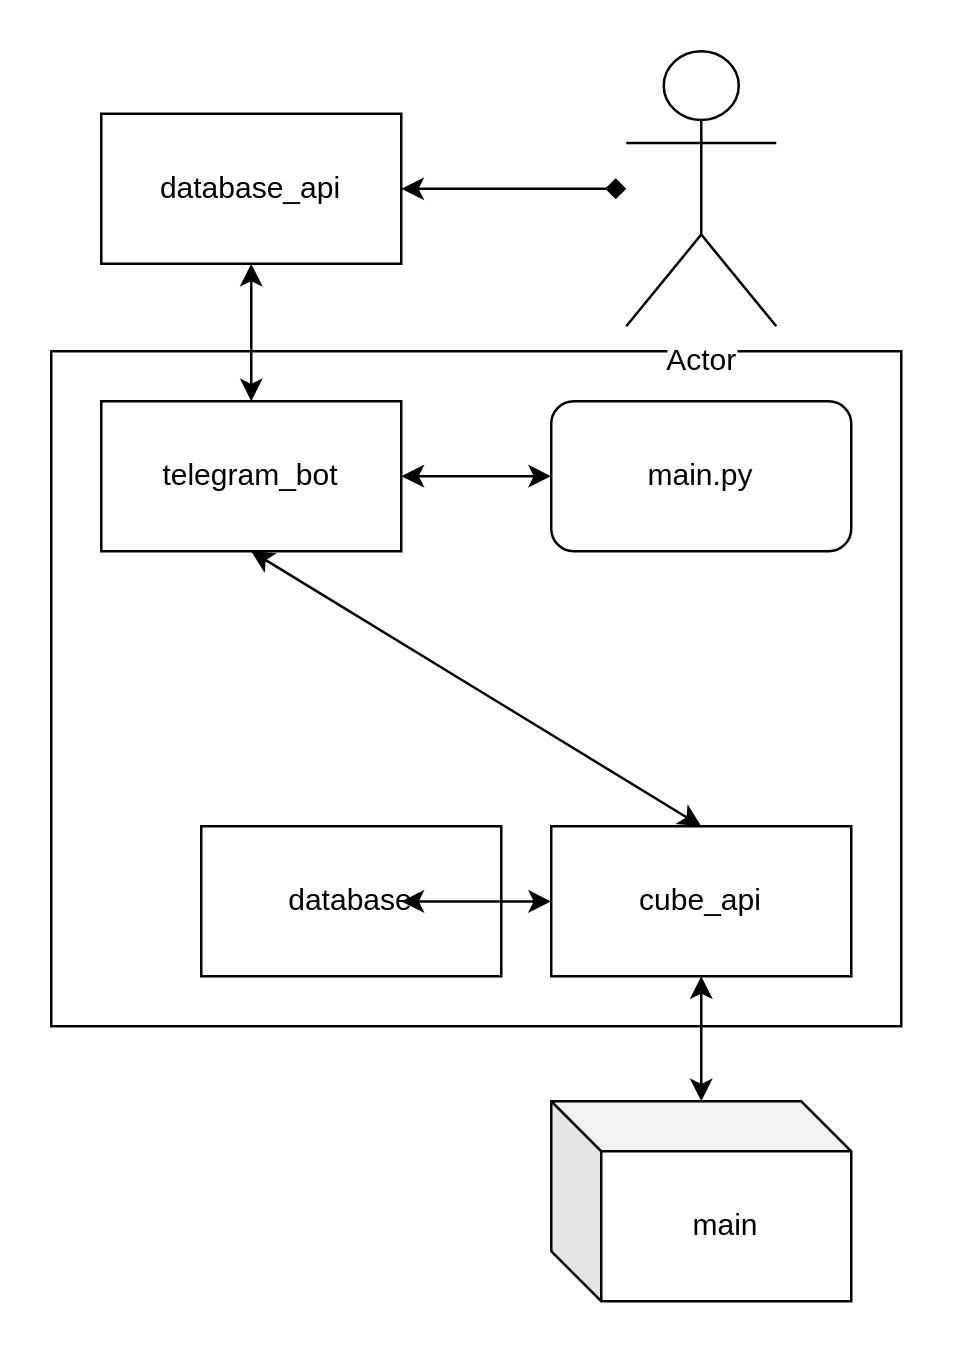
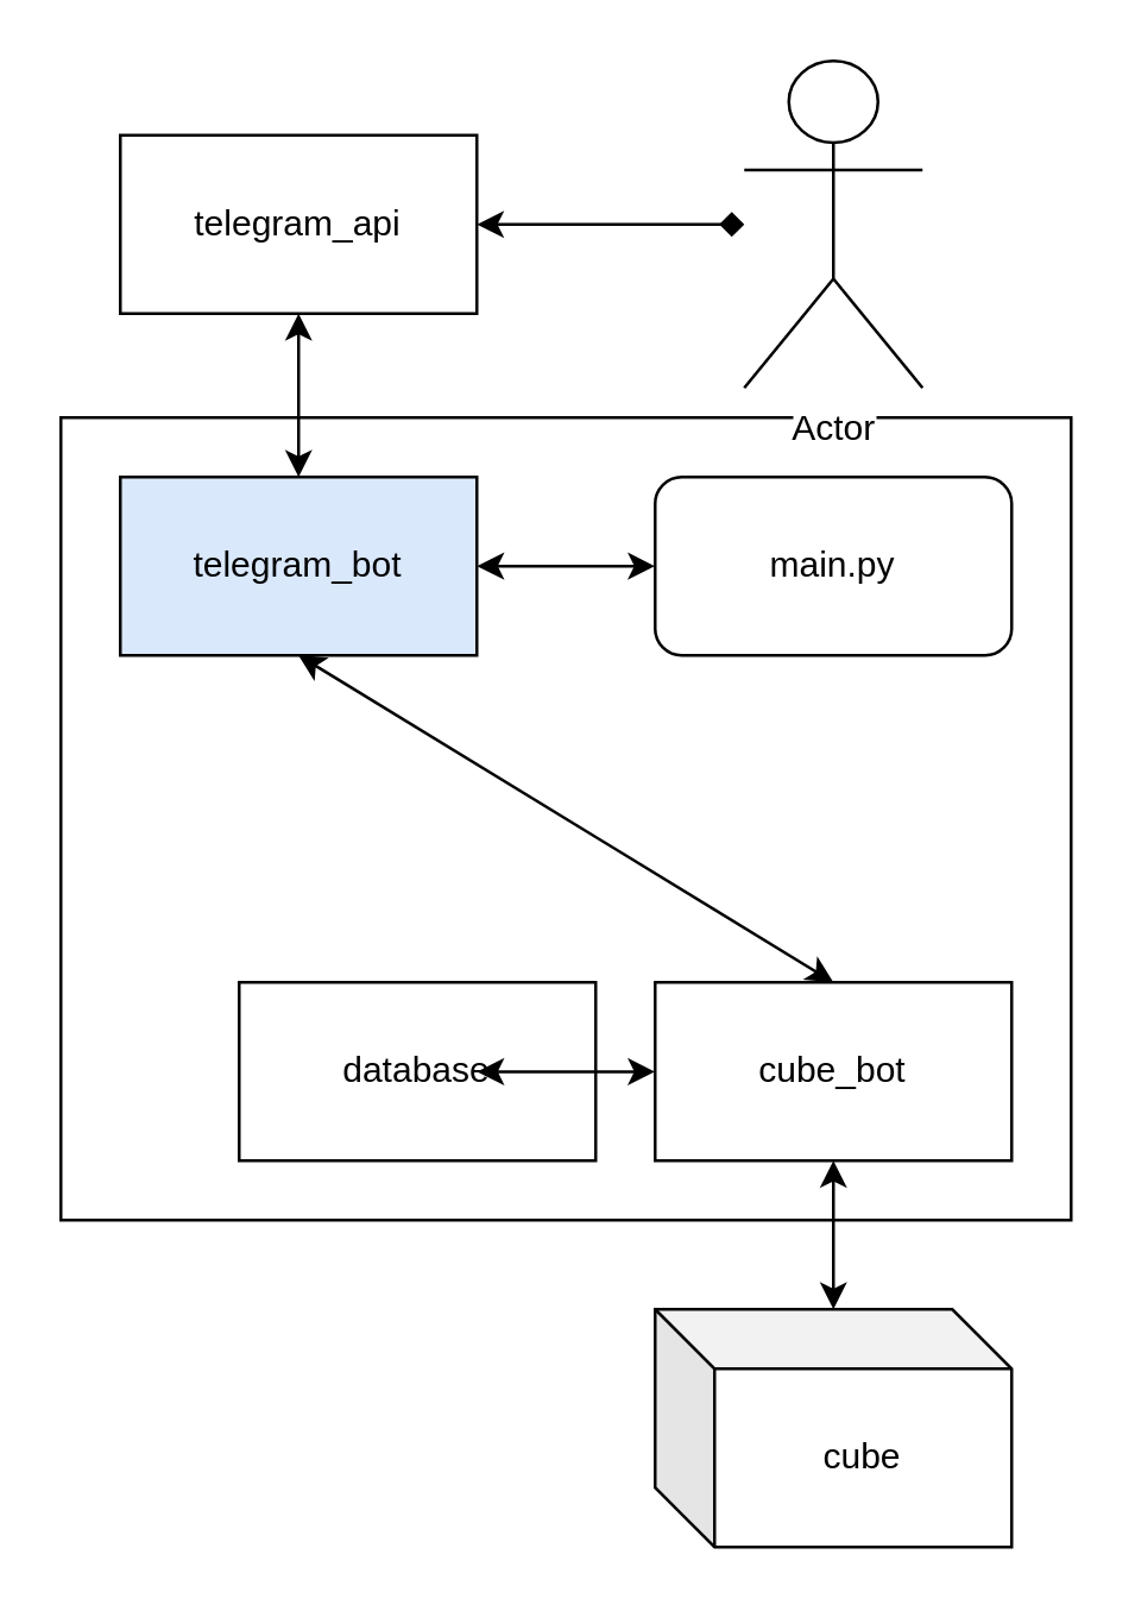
  <mxCell id="0" />
  <mxCell id="1" parent="0" />
  <mxCell id="2" value="&lt;div&gt;main.py&lt;/div&gt;" style="whiteSpace=wrap;html=1;rounded=1;" vertex="1" parent="1"><mxGeometry x="220" y="160" width="120" height="60" as="geometry" /></mxCell>
- <mxCell id="3" value="&lt;div&gt;cube_api&lt;/div&gt;" style="rounded=0;whiteSpace=wrap;html=1;" vertex="1" parent="1"><mxGeometry x="220" y="330" width="120" height="60" as="geometry" /></mxCell>
+ <mxCell id="3" value="&lt;div&gt;cube_bot&lt;/div&gt;" style="rounded=0;whiteSpace=wrap;html=1;" vertex="1" parent="1"><mxGeometry x="220" y="330" width="120" height="60" as="geometry" /></mxCell>
  <mxCell id="4" value="&lt;div&gt;database&lt;/div&gt;" style="rounded=0;whiteSpace=wrap;html=1;" vertex="1" parent="1"><mxGeometry x="80" y="330" width="120" height="60" as="geometry" /></mxCell>
- <mxCell id="5" value="telegram_bot" style="rounded=0;whiteSpace=wrap;html=1;" vertex="1" parent="1"><mxGeometry x="40" y="160" width="120" height="60" as="geometry" /></mxCell>
+ <mxCell id="5" value="telegram_bot" style="rounded=0;whiteSpace=wrap;html=1;fillColor=#dae8fc;" vertex="1" parent="1"><mxGeometry x="40" y="160" width="120" height="60" as="geometry" /></mxCell>
  <mxCell id="6" value="" style="rounded=0;whiteSpace=wrap;html=1;backgroundOutline=0;fillColor=none;" vertex="1" parent="1"><mxGeometry x="20" y="140" width="340" height="270" as="geometry" /></mxCell>
  <mxCell id="7" value="Actor" style="shape=umlActor;verticalLabelPosition=bottom;labelBackgroundColor=#ffffff;verticalAlign=top;html=1;outlineConnect=0;fillColor=none;" vertex="1" parent="1"><mxGeometry x="250" y="20" width="60" height="110" as="geometry" /></mxCell>
- <mxCell id="8" value="database_api" style="rounded=0;whiteSpace=wrap;html=1;fillColor=none;" vertex="1" parent="1"><mxGeometry x="40" y="45" width="120" height="60" as="geometry" /></mxCell>
- <mxCell id="9" value="main" style="shape=cube;whiteSpace=wrap;html=1;boundedLbl=1;backgroundOutline=1;darkOpacity=0.05;darkOpacity2=0.1;fillColor=none;" vertex="1" parent="1"><mxGeometry x="220" y="440" width="120" height="80" as="geometry" /></mxCell>
+ <mxCell id="8" value="telegram_api" style="rounded=0;whiteSpace=wrap;html=1;fillColor=none;" vertex="1" parent="1"><mxGeometry x="40" y="45" width="120" height="60" as="geometry" /></mxCell>
+ <mxCell id="9" value="cube" style="shape=cube;whiteSpace=wrap;html=1;boundedLbl=1;backgroundOutline=1;darkOpacity=0.05;darkOpacity2=0.1;fillColor=none;" vertex="1" parent="1"><mxGeometry x="220" y="440" width="120" height="80" as="geometry" /></mxCell>
  <mxCell id="10" value="" style="endArrow=classic;startArrow=classic;html=1;exitX=0.412;exitY=0.185;exitDx=0;exitDy=0;exitPerimeter=0;entryX=0.588;entryY=0.185;entryDx=0;entryDy=0;entryPerimeter=0;" edge="1" parent="1" source="6" target="6"><mxGeometry width="50" height="50" relative="1" as="geometry"><mxPoint x="170" y="220" as="sourcePoint" /><mxPoint x="220" y="170" as="targetPoint" /></mxGeometry></mxCell>
  <mxCell id="11" value="" style="endArrow=classic;startArrow=classic;html=1;exitX=0.235;exitY=0.296;exitDx=0;exitDy=0;exitPerimeter=0;" edge="1" parent="1" source="6"><mxGeometry width="50" height="50" relative="1" as="geometry"><mxPoint x="160" y="290" as="sourcePoint" /><mxPoint x="280" y="330" as="targetPoint" /></mxGeometry></mxCell>
  <mxCell id="12" value="" style="endArrow=classic;startArrow=classic;html=1;exitX=0.412;exitY=0.815;exitDx=0;exitDy=0;exitPerimeter=0;entryX=0.588;entryY=0.815;entryDx=0;entryDy=0;entryPerimeter=0;" edge="1" parent="1" source="6" target="6"><mxGeometry width="50" height="50" relative="1" as="geometry"><mxPoint x="170" y="400" as="sourcePoint" /><mxPoint x="220" y="350" as="targetPoint" /></mxGeometry></mxCell>
  <mxCell id="13" value="" style="endArrow=diamond;startArrow=classic;html=1;exitX=1;exitY=0.5;exitDx=0;exitDy=0;" edge="1" parent="1" source="8" target="7"><mxGeometry width="50" height="50" relative="1" as="geometry"><mxPoint x="-70" y="210" as="sourcePoint" /><mxPoint x="-20" y="160" as="targetPoint" /></mxGeometry></mxCell>
  <mxCell id="14" value="" style="endArrow=classic;startArrow=classic;html=1;exitX=0.5;exitY=1;exitDx=0;exitDy=0;" edge="1" parent="1" source="3" target="9"><mxGeometry width="50" height="50" relative="1" as="geometry"><mxPoint x="340" y="358" as="sourcePoint" /><mxPoint x="390" y="315" as="targetPoint" /></mxGeometry></mxCell>
  <mxCell id="15" value="" style="endArrow=classic;startArrow=classic;html=1;entryX=0.5;entryY=1;entryDx=0;entryDy=0;" edge="1" parent="1" target="8"><mxGeometry width="50" height="50" relative="1" as="geometry"><mxPoint x="100" y="160" as="sourcePoint" /><mxPoint x="150" y="110" as="targetPoint" /></mxGeometry></mxCell>
